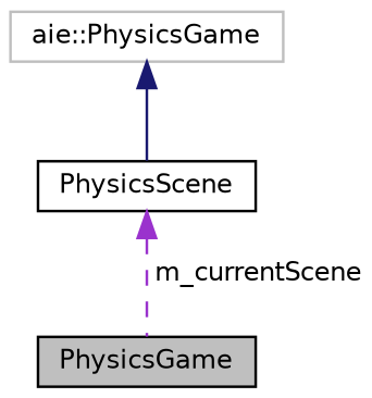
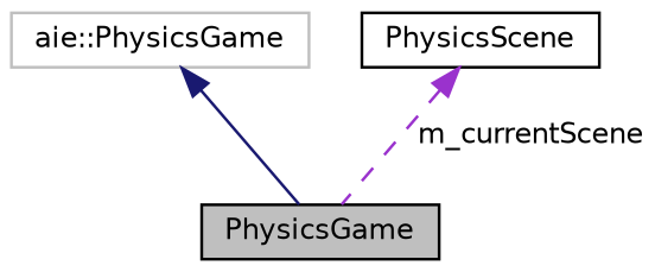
  digraph {
    node [color=black fillcolor=white fontname=Helvetica fontsize=10 shape=record style=filled]
    edge [dir=back fontname=Helvetica fontsize=10 labelfontname=Helvetica labelfontsize=10]
    n1 [fillcolor=grey75 fontcolor=black height=0.2 label=PhysicsGame width=0.4]
    n2 [color=grey75 height=0.2 label="aie::PhysicsGame" width=0.4]
    n3 [height=0.2 label=PhysicsScene width=0.4]
-   n2 -> n3 [color=midnightblue style=solid]
+   n2 -> n1 [color=midnightblue style=solid]
    n3 -> n1 [color=darkorchid3 label=" m_currentScene" style=dashed]
  }
